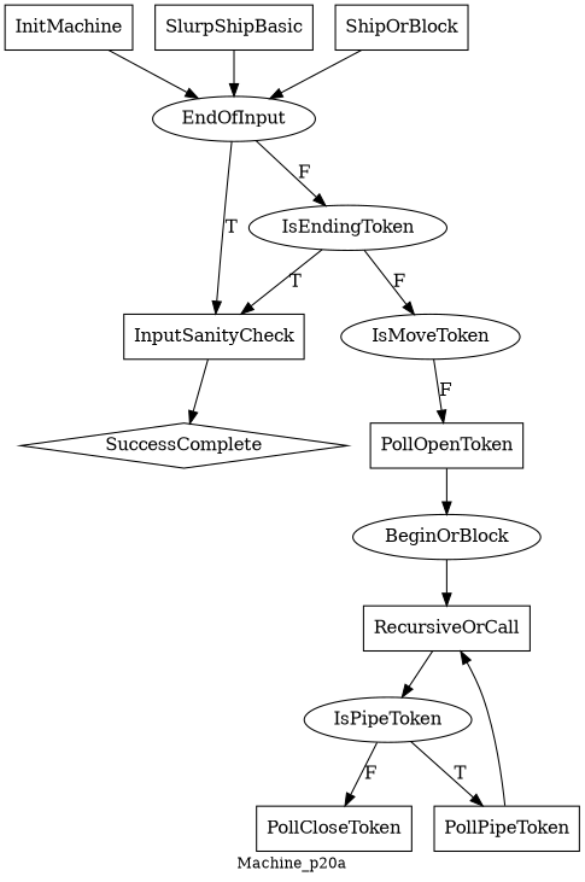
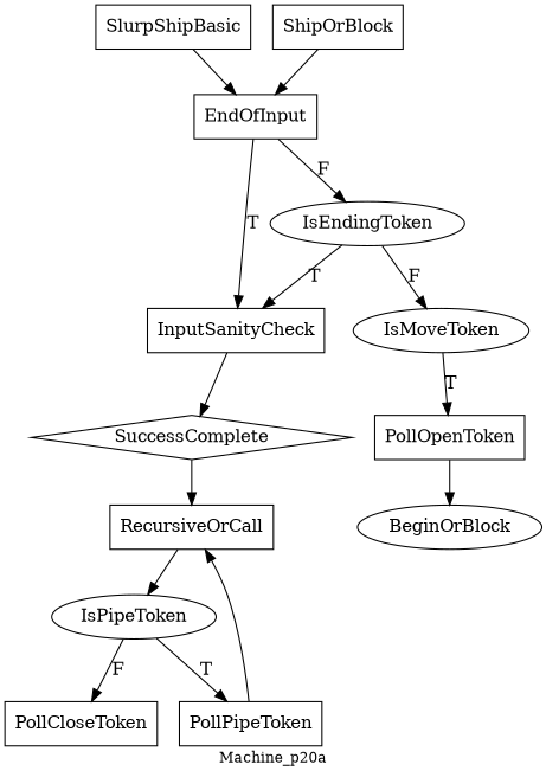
  digraph {
    fontsize=12
    label=Machine_p20a
    node [shape=box]
-   EndOfInput [shape=ellipse]
-   InitMachine
+   EndOfInput
    InputSanityCheck
    IsEndingToken [shape=ellipse]
    SlurpShipBasic
    BeginOrBlock [shape=ellipse]
    PollOpenToken
    RecursiveOrCall
    IsPipeToken [shape=ellipse]
    PollPipeToken
    PollCloseToken
    ShipOrBlock
    SuccessComplete [shape=diamond]
    IsMoveToken [shape=ellipse]
    EndOfInput -> InputSanityCheck [label=T]
    EndOfInput -> IsEndingToken [label=F]
-   InitMachine -> EndOfInput
    InputSanityCheck -> SuccessComplete
    IsEndingToken -> InputSanityCheck [label=T]
    IsEndingToken -> IsMoveToken [label=F]
    SlurpShipBasic -> EndOfInput
-   BeginOrBlock -> RecursiveOrCall
+   SuccessComplete -> RecursiveOrCall
    PollOpenToken -> BeginOrBlock
    RecursiveOrCall -> IsPipeToken
    IsPipeToken -> PollPipeToken [label=T]
    IsPipeToken -> PollCloseToken [label=F]
    PollPipeToken -> RecursiveOrCall
    ShipOrBlock -> EndOfInput
-   IsMoveToken -> PollOpenToken [label=F]
+   IsMoveToken -> PollOpenToken [label=T]
  }
